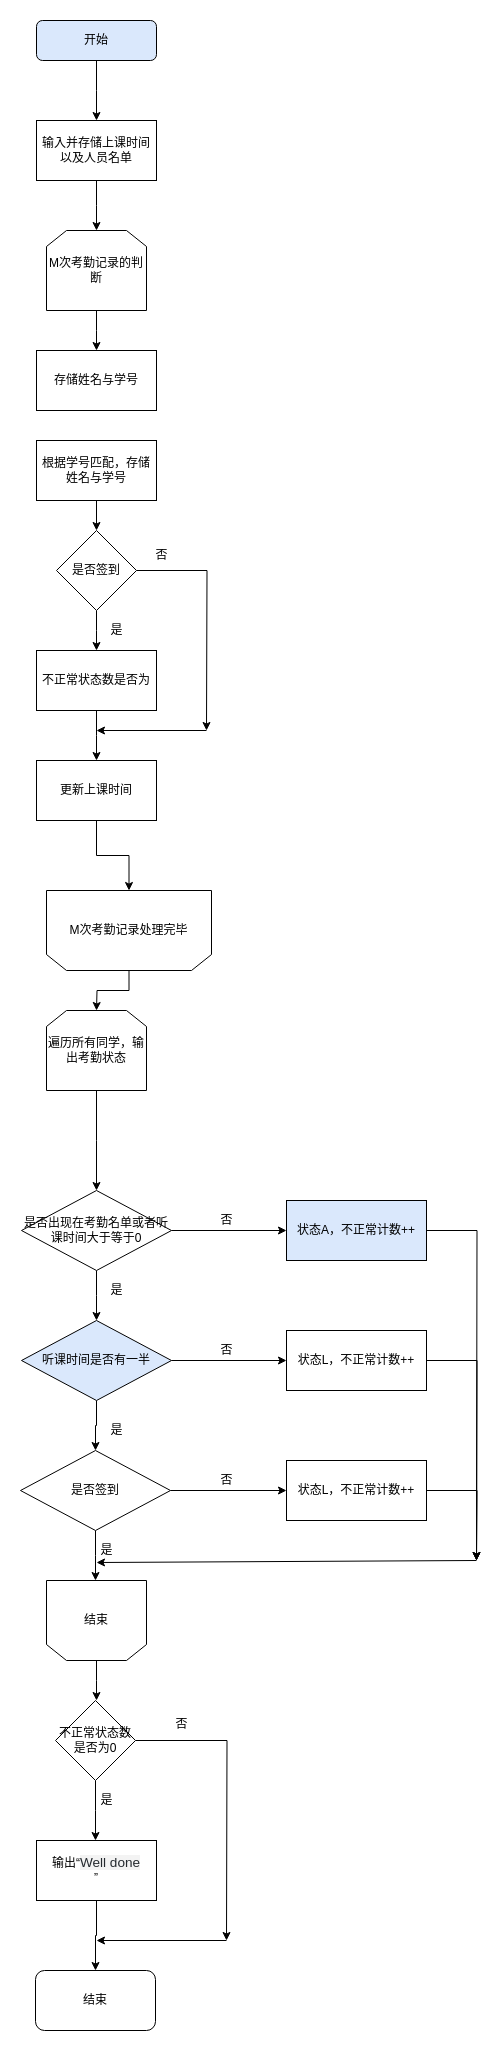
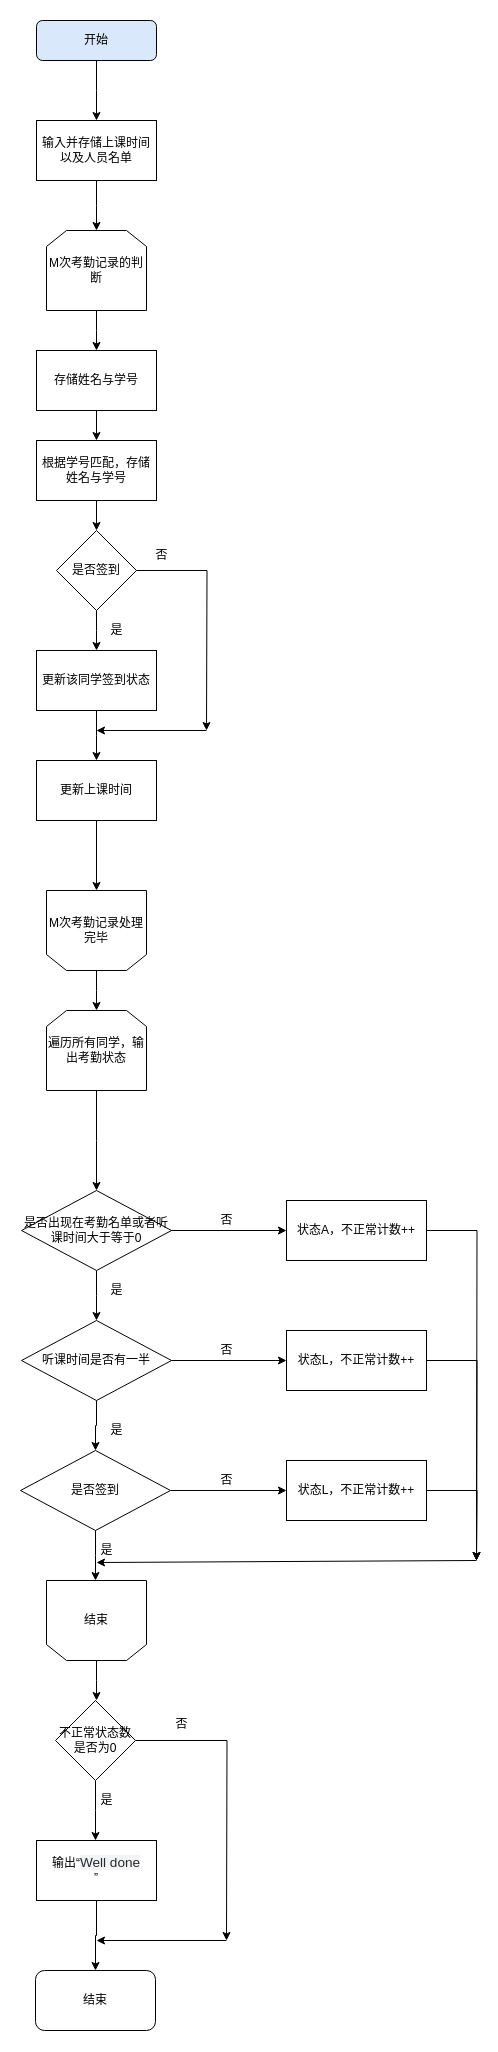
  <mxCell id="0" />
  <mxCell id="1" parent="0" />
  <mxCell id="2" style="edgeStyle=orthogonalEdgeStyle;rounded=0;orthogonalLoop=1;jettySize=auto;html=1;exitX=0.5;exitY=1;exitDx=0;exitDy=0;" edge="1" parent="1" source="3"><mxGeometry relative="1" as="geometry"><mxPoint x="96" y="120" as="targetPoint" /></mxGeometry></mxCell>
  <mxCell id="3" value="开始" style="rounded=1;whiteSpace=wrap;html=1;fontSize=12;glass=0;strokeWidth=1;shadow=0;fillColor=#dae8fc;" parent="1" vertex="1"><mxGeometry x="36" y="20" width="120" height="40" as="geometry" /></mxCell>
  <mxCell id="4" style="edgeStyle=orthogonalEdgeStyle;rounded=0;orthogonalLoop=1;jettySize=auto;html=1;exitX=0.5;exitY=1;exitDx=0;exitDy=0;" edge="1" parent="1" source="5"><mxGeometry relative="1" as="geometry"><mxPoint x="96" y="230" as="targetPoint" /></mxGeometry></mxCell>
  <mxCell id="5" value="输入并存储上课时间以及人员名单" style="whiteSpace=wrap;html=1;" vertex="1" parent="1"><mxGeometry x="36" y="120" width="120" height="60" as="geometry" /></mxCell>
  <mxCell id="6" style="edgeStyle=orthogonalEdgeStyle;rounded=0;orthogonalLoop=1;jettySize=auto;html=1;exitX=0.5;exitY=1;exitDx=0;exitDy=0;" edge="1" parent="1" source="7"><mxGeometry relative="1" as="geometry"><mxPoint x="96" y="350" as="targetPoint" /></mxGeometry></mxCell>
  <mxCell id="7" value="M次考勤记录的判断" style="shape=loopLimit;whiteSpace=wrap;html=1;" vertex="1" parent="1"><mxGeometry x="46" y="230" width="100" height="80" as="geometry" /></mxCell>
  <mxCell id="8" style="edgeStyle=orthogonalEdgeStyle;rounded=0;orthogonalLoop=1;jettySize=auto;html=1;exitX=0.5;exitY=0;exitDx=0;exitDy=0;" edge="1" parent="1" source="9"><mxGeometry relative="1" as="geometry"><mxPoint x="96" y="1010" as="targetPoint" /></mxGeometry></mxCell>
- <mxCell id="9" value="M次考勤记录处理完毕" style="shape=loopLimit;whiteSpace=wrap;html=1;direction=west;" vertex="1" parent="1"><mxGeometry x="46" y="890" width="165" height="80" as="geometry" /></mxCell>
+ <mxCell id="9" value="M次考勤记录处理完毕" style="shape=loopLimit;whiteSpace=wrap;html=1;direction=west;" vertex="1" parent="1"><mxGeometry x="46" y="890" width="100" height="80" as="geometry" /></mxCell>
+ <mxCell id="10" style="edgeStyle=orthogonalEdgeStyle;rounded=0;orthogonalLoop=1;jettySize=auto;html=1;exitX=0.5;exitY=1;exitDx=0;exitDy=0;entryX=0.5;entryY=0;entryDx=0;entryDy=0;" edge="1" parent="1" source="11" target="13"><mxGeometry relative="1" as="geometry" /></mxCell>
  <mxCell id="11" value="存储姓名与学号" style="whiteSpace=wrap;html=1;" vertex="1" parent="1"><mxGeometry x="36" y="350" width="120" height="60" as="geometry" /></mxCell>
  <mxCell id="12" style="edgeStyle=orthogonalEdgeStyle;rounded=0;orthogonalLoop=1;jettySize=auto;html=1;exitX=0.5;exitY=1;exitDx=0;exitDy=0;" edge="1" parent="1" source="13"><mxGeometry relative="1" as="geometry"><mxPoint x="96" y="530" as="targetPoint" /></mxGeometry></mxCell>
  <mxCell id="13" value="根据学号匹配，存储姓名与学号" style="whiteSpace=wrap;html=1;" vertex="1" parent="1"><mxGeometry x="36" y="440" width="120" height="60" as="geometry" /></mxCell>
  <mxCell id="14" style="edgeStyle=orthogonalEdgeStyle;rounded=0;orthogonalLoop=1;jettySize=auto;html=1;exitX=0.5;exitY=1;exitDx=0;exitDy=0;" edge="1" parent="1" source="16"><mxGeometry relative="1" as="geometry"><mxPoint x="96" y="650" as="targetPoint" /></mxGeometry></mxCell>
  <mxCell id="15" style="edgeStyle=orthogonalEdgeStyle;rounded=0;orthogonalLoop=1;jettySize=auto;html=1;" edge="1" parent="1" source="16"><mxGeometry relative="1" as="geometry"><mxPoint x="206" y="730" as="targetPoint" /></mxGeometry></mxCell>
  <mxCell id="16" value="是否签到" style="rhombus;whiteSpace=wrap;html=1;" vertex="1" parent="1"><mxGeometry x="56" y="530" width="80" height="80" as="geometry" /></mxCell>
  <mxCell id="17" style="edgeStyle=orthogonalEdgeStyle;rounded=0;orthogonalLoop=1;jettySize=auto;html=1;exitX=0.5;exitY=1;exitDx=0;exitDy=0;" edge="1" parent="1" source="18"><mxGeometry relative="1" as="geometry"><mxPoint x="96" y="760" as="targetPoint" /></mxGeometry></mxCell>
- <mxCell id="18" value="不正常状态数是否为" style="whiteSpace=wrap;html=1;" vertex="1" parent="1"><mxGeometry x="36" y="650" width="120" height="60" as="geometry" /></mxCell>
+ <mxCell id="18" value="更新该同学签到状态" style="whiteSpace=wrap;html=1;" vertex="1" parent="1"><mxGeometry x="36" y="650" width="120" height="60" as="geometry" /></mxCell>
  <mxCell id="19" style="edgeStyle=orthogonalEdgeStyle;rounded=0;orthogonalLoop=1;jettySize=auto;html=1;exitX=0.5;exitY=1;exitDx=0;exitDy=0;entryX=0.5;entryY=1;entryDx=0;entryDy=0;" edge="1" parent="1" source="20" target="9"><mxGeometry relative="1" as="geometry" /></mxCell>
  <mxCell id="20" value="更新上课时间" style="whiteSpace=wrap;html=1;" vertex="1" parent="1"><mxGeometry x="36" y="760" width="120" height="60" as="geometry" /></mxCell>
  <mxCell id="21" value="" style="endArrow=classic;html=1;rounded=0;" edge="1" parent="1"><mxGeometry width="50" height="50" relative="1" as="geometry"><mxPoint x="206" y="730" as="sourcePoint" /><mxPoint x="96" y="730" as="targetPoint" /></mxGeometry></mxCell>
  <mxCell id="22" value="是" style="text;html=1;align=center;verticalAlign=middle;resizable=0;points=[];autosize=1;strokeColor=none;fillColor=none;" vertex="1" parent="1"><mxGeometry x="101" y="620" width="30" height="20" as="geometry" /></mxCell>
  <mxCell id="23" value="否" style="text;html=1;align=center;verticalAlign=middle;resizable=0;points=[];autosize=1;strokeColor=none;fillColor=none;" vertex="1" parent="1"><mxGeometry x="146" y="545" width="30" height="20" as="geometry" /></mxCell>
  <mxCell id="24" style="edgeStyle=orthogonalEdgeStyle;rounded=0;orthogonalLoop=1;jettySize=auto;html=1;exitX=0.5;exitY=1;exitDx=0;exitDy=0;" edge="1" parent="1" source="25"><mxGeometry relative="1" as="geometry"><mxPoint x="96" y="1190" as="targetPoint" /></mxGeometry></mxCell>
  <mxCell id="25" value="遍历所有同学，输出考勤状态" style="shape=loopLimit;whiteSpace=wrap;html=1;" vertex="1" parent="1"><mxGeometry x="46" y="1010" width="100" height="80" as="geometry" /></mxCell>
  <mxCell id="26" style="edgeStyle=orthogonalEdgeStyle;rounded=0;orthogonalLoop=1;jettySize=auto;html=1;exitX=0.5;exitY=1;exitDx=0;exitDy=0;" edge="1" parent="1" source="28"><mxGeometry relative="1" as="geometry"><mxPoint x="96" y="1320" as="targetPoint" /></mxGeometry></mxCell>
  <mxCell id="27" style="edgeStyle=orthogonalEdgeStyle;rounded=0;orthogonalLoop=1;jettySize=auto;html=1;exitX=1;exitY=0.5;exitDx=0;exitDy=0;" edge="1" parent="1" source="28"><mxGeometry relative="1" as="geometry"><mxPoint x="286" y="1230" as="targetPoint" /></mxGeometry></mxCell>
  <mxCell id="28" value="是否出现在考勤名单或者听课时间大于等于0" style="rhombus;whiteSpace=wrap;html=1;" vertex="1" parent="1"><mxGeometry x="21" y="1190" width="150" height="80" as="geometry" /></mxCell>
  <mxCell id="29" value="是" style="text;html=1;align=center;verticalAlign=middle;resizable=0;points=[];autosize=1;strokeColor=none;fillColor=none;" vertex="1" parent="1"><mxGeometry x="101" y="1280" width="30" height="20" as="geometry" /></mxCell>
  <mxCell id="30" style="edgeStyle=orthogonalEdgeStyle;rounded=0;orthogonalLoop=1;jettySize=auto;html=1;exitX=0.5;exitY=1;exitDx=0;exitDy=0;entryX=0.5;entryY=0;entryDx=0;entryDy=0;" edge="1" parent="1" source="32" target="35"><mxGeometry relative="1" as="geometry" /></mxCell>
  <mxCell id="31" style="edgeStyle=orthogonalEdgeStyle;rounded=0;orthogonalLoop=1;jettySize=auto;html=1;exitX=1;exitY=0.5;exitDx=0;exitDy=0;" edge="1" parent="1" source="32"><mxGeometry relative="1" as="geometry"><mxPoint x="286" y="1360" as="targetPoint" /></mxGeometry></mxCell>
- <mxCell id="32" value="听课时间是否有一半" style="rhombus;whiteSpace=wrap;html=1;fillColor=#dae8fc;" vertex="1" parent="1"><mxGeometry x="21" y="1320" width="150" height="80" as="geometry" /></mxCell>
+ <mxCell id="32" value="听课时间是否有一半" style="rhombus;whiteSpace=wrap;html=1;" vertex="1" parent="1"><mxGeometry x="21" y="1320" width="150" height="80" as="geometry" /></mxCell>
  <mxCell id="33" style="edgeStyle=orthogonalEdgeStyle;rounded=0;orthogonalLoop=1;jettySize=auto;html=1;exitX=0.5;exitY=1;exitDx=0;exitDy=0;" edge="1" parent="1" source="35"><mxGeometry relative="1" as="geometry"><mxPoint x="95" y="1580" as="targetPoint" /></mxGeometry></mxCell>
  <mxCell id="34" style="edgeStyle=orthogonalEdgeStyle;rounded=0;orthogonalLoop=1;jettySize=auto;html=1;exitX=1;exitY=0.5;exitDx=0;exitDy=0;entryX=0;entryY=0.5;entryDx=0;entryDy=0;" edge="1" parent="1" source="35" target="45"><mxGeometry relative="1" as="geometry" /></mxCell>
  <mxCell id="35" value="是否签到" style="rhombus;whiteSpace=wrap;html=1;" vertex="1" parent="1"><mxGeometry x="20" y="1450" width="150" height="80" as="geometry" /></mxCell>
  <mxCell id="36" value="是" style="text;html=1;align=center;verticalAlign=middle;resizable=0;points=[];autosize=1;strokeColor=none;fillColor=none;" vertex="1" parent="1"><mxGeometry x="101" y="1420" width="30" height="20" as="geometry" /></mxCell>
  <mxCell id="37" value="是" style="text;html=1;align=center;verticalAlign=middle;resizable=0;points=[];autosize=1;strokeColor=none;fillColor=none;" vertex="1" parent="1"><mxGeometry x="91" y="1540" width="30" height="20" as="geometry" /></mxCell>
  <mxCell id="38" style="edgeStyle=orthogonalEdgeStyle;rounded=0;orthogonalLoop=1;jettySize=auto;html=1;exitX=0.5;exitY=0;exitDx=0;exitDy=0;" edge="1" parent="1" source="39"><mxGeometry relative="1" as="geometry"><mxPoint x="96" y="1700" as="targetPoint" /></mxGeometry></mxCell>
  <mxCell id="39" value="结束" style="shape=loopLimit;whiteSpace=wrap;html=1;direction=west;" vertex="1" parent="1"><mxGeometry x="46" y="1580" width="100" height="80" as="geometry" /></mxCell>
  <mxCell id="40" style="edgeStyle=orthogonalEdgeStyle;rounded=0;orthogonalLoop=1;jettySize=auto;html=1;exitX=1;exitY=0.5;exitDx=0;exitDy=0;" edge="1" parent="1" source="41"><mxGeometry relative="1" as="geometry"><mxPoint x="476" y="1560" as="targetPoint" /></mxGeometry></mxCell>
- <mxCell id="41" value="状态A，不正常计数++" style="whiteSpace=wrap;html=1;fillColor=#dae8fc;" vertex="1" parent="1"><mxGeometry x="286" y="1200" width="140" height="60" as="geometry" /></mxCell>
+ <mxCell id="41" value="状态A，不正常计数++" style="whiteSpace=wrap;html=1;" vertex="1" parent="1"><mxGeometry x="286" y="1200" width="140" height="60" as="geometry" /></mxCell>
  <mxCell id="42" style="edgeStyle=orthogonalEdgeStyle;rounded=0;orthogonalLoop=1;jettySize=auto;html=1;" edge="1" parent="1" source="43"><mxGeometry relative="1" as="geometry"><mxPoint x="476" y="1560" as="targetPoint" /></mxGeometry></mxCell>
  <mxCell id="43" value="状态L，不正常计数++" style="whiteSpace=wrap;html=1;" vertex="1" parent="1"><mxGeometry x="286" y="1330" width="140" height="60" as="geometry" /></mxCell>
  <mxCell id="44" style="edgeStyle=orthogonalEdgeStyle;rounded=0;orthogonalLoop=1;jettySize=auto;html=1;" edge="1" parent="1" source="45"><mxGeometry relative="1" as="geometry"><mxPoint x="476" y="1560" as="targetPoint" /></mxGeometry></mxCell>
  <mxCell id="45" value="状态L，不正常计数++" style="whiteSpace=wrap;html=1;" vertex="1" parent="1"><mxGeometry x="286" y="1460" width="140" height="60" as="geometry" /></mxCell>
  <mxCell id="46" value="" style="endArrow=classic;html=1;rounded=0;entryX=0.167;entryY=1.1;entryDx=0;entryDy=0;entryPerimeter=0;" edge="1" parent="1" target="37"><mxGeometry width="50" height="50" relative="1" as="geometry"><mxPoint x="476" y="1560" as="sourcePoint" /><mxPoint x="526" y="1510" as="targetPoint" /></mxGeometry></mxCell>
  <mxCell id="47" value="否" style="text;html=1;align=center;verticalAlign=middle;resizable=0;points=[];autosize=1;strokeColor=none;fillColor=none;" vertex="1" parent="1"><mxGeometry x="211" y="1210" width="30" height="20" as="geometry" /></mxCell>
  <mxCell id="48" value="否" style="text;html=1;align=center;verticalAlign=middle;resizable=0;points=[];autosize=1;strokeColor=none;fillColor=none;" vertex="1" parent="1"><mxGeometry x="211" y="1340" width="30" height="20" as="geometry" /></mxCell>
  <mxCell id="49" value="否" style="text;html=1;align=center;verticalAlign=middle;resizable=0;points=[];autosize=1;strokeColor=none;fillColor=none;" vertex="1" parent="1"><mxGeometry x="211" y="1470" width="30" height="20" as="geometry" /></mxCell>
  <mxCell id="50" style="edgeStyle=orthogonalEdgeStyle;rounded=0;orthogonalLoop=1;jettySize=auto;html=1;exitX=0.5;exitY=1;exitDx=0;exitDy=0;" edge="1" parent="1" source="52"><mxGeometry relative="1" as="geometry"><mxPoint x="95" y="1840" as="targetPoint" /></mxGeometry></mxCell>
  <mxCell id="51" style="edgeStyle=orthogonalEdgeStyle;rounded=0;orthogonalLoop=1;jettySize=auto;html=1;exitX=1;exitY=0.5;exitDx=0;exitDy=0;" edge="1" parent="1" source="52"><mxGeometry relative="1" as="geometry"><mxPoint x="226" y="1940" as="targetPoint" /></mxGeometry></mxCell>
  <mxCell id="52" value="不正常状态数是否为0" style="rhombus;whiteSpace=wrap;html=1;" vertex="1" parent="1"><mxGeometry x="55" y="1700" width="80" height="80" as="geometry" /></mxCell>
  <mxCell id="53" style="edgeStyle=orthogonalEdgeStyle;rounded=0;orthogonalLoop=1;jettySize=auto;html=1;exitX=0.5;exitY=1;exitDx=0;exitDy=0;entryX=0.5;entryY=0;entryDx=0;entryDy=0;" edge="1" parent="1" source="54" target="55"><mxGeometry relative="1" as="geometry" /></mxCell>
  <mxCell id="54" value="输出“&lt;span style=&quot;color: rgb(36 , 41 , 46) ; font-family: , &amp;#34;consolas&amp;#34; , &amp;#34;liberation mono&amp;#34; , &amp;#34;menlo&amp;#34; , &amp;#34;courier&amp;#34; , monospace ; font-size: 13.6px ; text-align: left ; background-color: rgba(27 , 31 , 35 , 0.05)&quot;&gt;Well done&lt;/span&gt;&lt;br&gt;”" style="whiteSpace=wrap;html=1;" vertex="1" parent="1"><mxGeometry x="36" y="1840" width="120" height="60" as="geometry" /></mxCell>
  <mxCell id="55" value="结束" style="rounded=1;whiteSpace=wrap;html=1;" vertex="1" parent="1"><mxGeometry x="35" y="1970" width="120" height="60" as="geometry" /></mxCell>
  <mxCell id="56" value="" style="endArrow=classic;html=1;rounded=0;" edge="1" parent="1"><mxGeometry width="50" height="50" relative="1" as="geometry"><mxPoint x="226" y="1940" as="sourcePoint" /><mxPoint x="96" y="1940" as="targetPoint" /></mxGeometry></mxCell>
  <mxCell id="57" value="是" style="text;html=1;align=center;verticalAlign=middle;resizable=0;points=[];autosize=1;strokeColor=none;fillColor=none;" vertex="1" parent="1"><mxGeometry x="91" y="1790" width="30" height="20" as="geometry" /></mxCell>
  <mxCell id="58" value="否" style="text;html=1;align=center;verticalAlign=middle;resizable=0;points=[];autosize=1;strokeColor=none;fillColor=none;" vertex="1" parent="1"><mxGeometry x="166" y="1714" width="30" height="20" as="geometry" /></mxCell>
